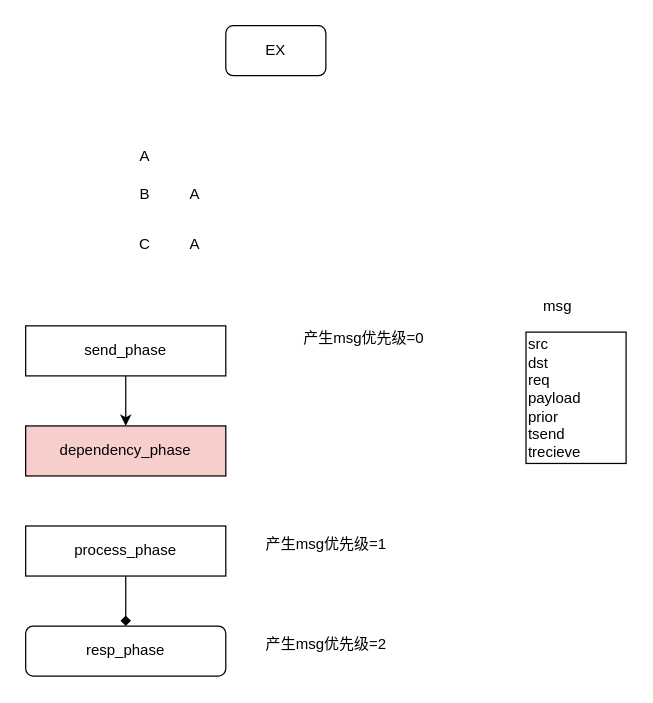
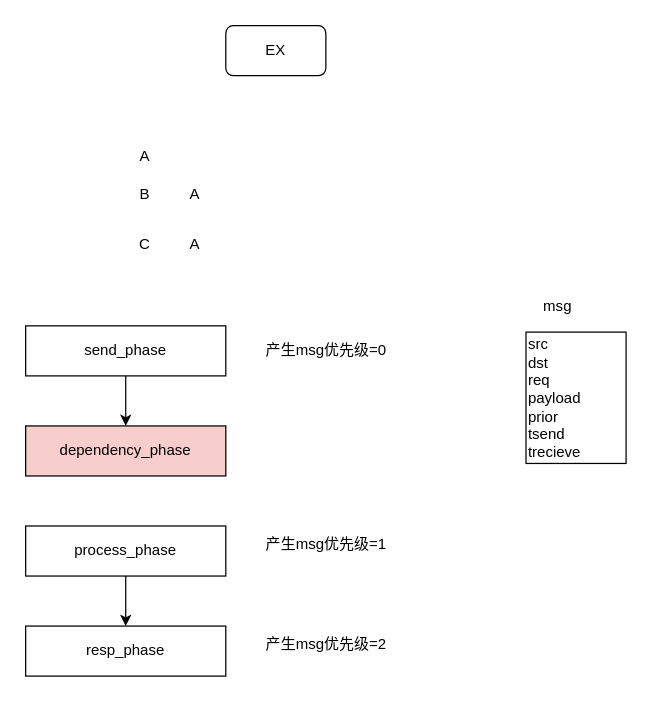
  <mxCell id="0" />
  <mxCell id="1" parent="0" />
  <mxCell id="2" value="EX" style="whiteSpace=wrap;html=1;rounded=1;" vertex="1" parent="1"><mxGeometry x="180" y="20" width="80" height="40" as="geometry" /></mxCell>
  <mxCell id="3" value="A" style="text;html=1;align=center;verticalAlign=middle;resizable=0;points=[];autosize=1;strokeColor=none;fillColor=none;" vertex="1" parent="1"><mxGeometry x="100" y="110" width="30" height="30" as="geometry" /></mxCell>
  <mxCell id="4" value="A" style="text;html=1;align=center;verticalAlign=middle;resizable=0;points=[];autosize=1;strokeColor=none;fillColor=none;" vertex="1" parent="1"><mxGeometry x="140" y="140" width="30" height="30" as="geometry" /></mxCell>
  <mxCell id="5" value="B" style="text;html=1;align=center;verticalAlign=middle;resizable=0;points=[];autosize=1;strokeColor=none;fillColor=none;" vertex="1" parent="1"><mxGeometry x="100" y="140" width="30" height="30" as="geometry" /></mxCell>
  <mxCell id="6" value="A" style="text;html=1;align=center;verticalAlign=middle;resizable=0;points=[];autosize=1;strokeColor=none;fillColor=none;" vertex="1" parent="1"><mxGeometry x="140" y="180" width="30" height="30" as="geometry" /></mxCell>
  <mxCell id="7" value="C" style="text;html=1;align=center;verticalAlign=middle;resizable=0;points=[];autosize=1;strokeColor=none;fillColor=none;" vertex="1" parent="1"><mxGeometry x="100" y="180" width="30" height="30" as="geometry" /></mxCell>
  <mxCell id="8" value="" style="edgeStyle=orthogonalEdgeStyle;rounded=0;orthogonalLoop=1;jettySize=auto;html=1;" edge="1" parent="1" source="9" target="10"><mxGeometry relative="1" as="geometry" /></mxCell>
  <mxCell id="9" value="send_phase" style="rounded=0;whiteSpace=wrap;html=1;" vertex="1" parent="1"><mxGeometry x="20" y="260" width="160" height="40" as="geometry" /></mxCell>
  <mxCell id="10" value="dependency_phase" style="rounded=0;whiteSpace=wrap;html=1;fillColor=#f8cecc;" vertex="1" parent="1"><mxGeometry x="20" y="340" width="160" height="40" as="geometry" /></mxCell>
- <mxCell id="11" value="" style="edgeStyle=orthogonalEdgeStyle;rounded=0;orthogonalLoop=1;jettySize=auto;html=1;endArrow=diamond;" edge="1" parent="1" source="12" target="15"><mxGeometry relative="1" as="geometry" /></mxCell>
+ <mxCell id="11" value="" style="edgeStyle=orthogonalEdgeStyle;rounded=0;orthogonalLoop=1;jettySize=auto;html=1;" edge="1" parent="1" source="12" target="15"><mxGeometry relative="1" as="geometry" /></mxCell>
  <mxCell id="12" value="process_phase" style="rounded=0;whiteSpace=wrap;html=1;" vertex="1" parent="1"><mxGeometry x="20" y="420" width="160" height="40" as="geometry" /></mxCell>
- <mxCell id="13" value="产生msg优先级=0" style="text;html=1;align=center;verticalAlign=middle;resizable=0;points=[];autosize=1;strokeColor=none;fillColor=none;" vertex="1" parent="1"><mxGeometry x="230" y="255" width="120" height="30" as="geometry" /></mxCell>
+ <mxCell id="13" value="产生msg优先级=0" style="text;html=1;align=center;verticalAlign=middle;resizable=0;points=[];autosize=1;strokeColor=none;fillColor=none;" vertex="1" parent="1"><mxGeometry x="200" y="265" width="120" height="30" as="geometry" /></mxCell>
  <mxCell id="14" value="产生msg优先级=1" style="text;html=1;align=center;verticalAlign=middle;resizable=0;points=[];autosize=1;strokeColor=none;fillColor=none;" vertex="1" parent="1"><mxGeometry x="200" y="420" width="120" height="30" as="geometry" /></mxCell>
- <mxCell id="15" value="resp_phase" style="whiteSpace=wrap;html=1;rounded=1;" vertex="1" parent="1"><mxGeometry x="20" y="500" width="160" height="40" as="geometry" /></mxCell>
+ <mxCell id="15" value="resp_phase" style="rounded=0;whiteSpace=wrap;html=1;" vertex="1" parent="1"><mxGeometry x="20" y="500" width="160" height="40" as="geometry" /></mxCell>
  <mxCell id="16" value="产生msg优先级=2" style="text;html=1;align=center;verticalAlign=middle;resizable=0;points=[];autosize=1;strokeColor=none;fillColor=none;" vertex="1" parent="1"><mxGeometry x="200" y="500" width="120" height="30" as="geometry" /></mxCell>
  <mxCell id="17" value="src&lt;br&gt;dst&lt;br&gt;req&lt;br&gt;payload&lt;br&gt;prior&lt;br&gt;tsend&lt;br&gt;trecieve" style="rounded=0;whiteSpace=wrap;html=1;align=left;" vertex="1" parent="1"><mxGeometry x="420" y="265" width="80" height="105" as="geometry" /></mxCell>
  <mxCell id="18" value="msg" style="text;html=1;align=center;verticalAlign=middle;resizable=0;points=[];autosize=1;strokeColor=none;fillColor=none;" vertex="1" parent="1"><mxGeometry x="420" y="230" width="50" height="30" as="geometry" /></mxCell>
